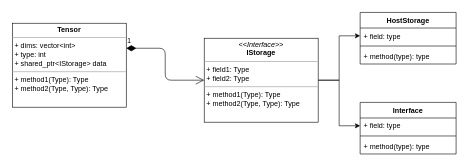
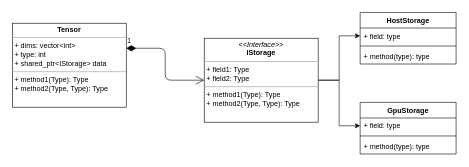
  <mxCell id="0" />
  <mxCell id="1" parent="0" />
  <mxCell id="2" value="&lt;p style=&quot;margin: 0px ; margin-top: 4px ; text-align: center&quot;&gt;&lt;b&gt;Tensor&lt;/b&gt;&lt;/p&gt;&lt;hr size=&quot;1&quot;&gt;&lt;p style=&quot;margin: 0px ; margin-left: 4px&quot;&gt;+ dims: vector&amp;lt;int&amp;gt;&lt;br&gt;+ type: int&lt;/p&gt;&lt;p style=&quot;margin: 0px ; margin-left: 4px&quot;&gt;+ shared_ptr&amp;lt;IStorage&amp;gt; data&lt;/p&gt;&lt;hr size=&quot;1&quot;&gt;&lt;p style=&quot;margin: 0px ; margin-left: 4px&quot;&gt;+ method1(Type): Type&lt;br&gt;+ method2(Type, Type): Type&lt;/p&gt;" style="verticalAlign=top;align=left;overflow=fill;fontSize=12;fontFamily=Helvetica;html=1;rounded=0;shadow=0;comic=0;labelBackgroundColor=none;strokeWidth=1" parent="1" vertex="1"><mxGeometry x="20" y="38" width="190" height="140" as="geometry" /></mxCell>
  <mxCell id="3" style="edgeStyle=orthogonalEdgeStyle;rounded=0;orthogonalLoop=1;jettySize=auto;html=1;exitX=1;exitY=0.5;exitDx=0;exitDy=0;entryX=0;entryY=0.5;entryDx=0;entryDy=0;" edge="1" parent="1" source="5" target="8"><mxGeometry relative="1" as="geometry" /></mxCell>
  <mxCell id="4" style="edgeStyle=orthogonalEdgeStyle;rounded=0;orthogonalLoop=1;jettySize=auto;html=1;entryX=0;entryY=0.5;entryDx=0;entryDy=0;" edge="1" parent="1" source="5" target="12"><mxGeometry relative="1" as="geometry" /></mxCell>
  <mxCell id="5" value="&lt;p style=&quot;margin: 0px ; margin-top: 4px ; text-align: center&quot;&gt;&lt;i&gt;&amp;lt;&amp;lt;Interface&amp;gt;&amp;gt;&lt;/i&gt;&lt;br&gt;&lt;b&gt;IStorage&lt;/b&gt;&lt;/p&gt;&lt;hr size=&quot;1&quot;&gt;&lt;p style=&quot;margin: 0px ; margin-left: 4px&quot;&gt;+ field1: Type&lt;br&gt;+ field2: Type&lt;/p&gt;&lt;hr size=&quot;1&quot;&gt;&lt;p style=&quot;margin: 0px ; margin-left: 4px&quot;&gt;+ method1(Type): Type&lt;br&gt;+ method2(Type, Type): Type&lt;/p&gt;" style="verticalAlign=top;align=left;overflow=fill;fontSize=12;fontFamily=Helvetica;html=1;rounded=0;shadow=0;comic=0;labelBackgroundColor=none;strokeWidth=1" vertex="1" parent="1"><mxGeometry x="340" y="63" width="190" height="140" as="geometry" /></mxCell>
  <mxCell id="6" value="1" style="endArrow=open;html=1;endSize=12;startArrow=diamondThin;startSize=14;startFill=1;edgeStyle=orthogonalEdgeStyle;align=left;verticalAlign=bottom;entryX=0;entryY=0.5;entryDx=0;entryDy=0;exitX=1;exitY=0.298;exitDx=0;exitDy=0;exitPerimeter=0;" edge="1" parent="1" source="2" target="5"><mxGeometry x="-1" y="3" relative="1" as="geometry"><mxPoint x="230" y="318" as="sourcePoint" /><mxPoint x="390" y="318" as="targetPoint" /></mxGeometry></mxCell>
  <mxCell id="7" value="HostStorage&#10;" style="swimlane;fontStyle=1;align=center;verticalAlign=top;childLayout=stackLayout;horizontal=1;startSize=26;horizontalStack=0;resizeParent=1;resizeParentMax=0;resizeLast=0;collapsible=1;marginBottom=0;" vertex="1" parent="1"><mxGeometry x="600" y="20" width="160" height="86" as="geometry" /></mxCell>
  <mxCell id="8" value="+ field: type" style="text;strokeColor=none;fillColor=none;align=left;verticalAlign=top;spacingLeft=4;spacingRight=4;overflow=hidden;rotatable=0;points=[[0,0.5],[1,0.5]];portConstraint=eastwest;" vertex="1" parent="7"><mxGeometry y="26" width="160" height="26" as="geometry" /></mxCell>
  <mxCell id="9" value="" style="line;strokeWidth=1;fillColor=none;align=left;verticalAlign=middle;spacingTop=-1;spacingLeft=3;spacingRight=3;rotatable=0;labelPosition=right;points=[];portConstraint=eastwest;" vertex="1" parent="7"><mxGeometry y="52" width="160" height="8" as="geometry" /></mxCell>
  <mxCell id="10" value="+ method(type): type" style="text;strokeColor=none;fillColor=none;align=left;verticalAlign=top;spacingLeft=4;spacingRight=4;overflow=hidden;rotatable=0;points=[[0,0.5],[1,0.5]];portConstraint=eastwest;" vertex="1" parent="7"><mxGeometry y="60" width="160" height="26" as="geometry" /></mxCell>
- <mxCell id="11" value="Interface" style="swimlane;fontStyle=1;align=center;verticalAlign=top;childLayout=stackLayout;horizontal=1;startSize=26;horizontalStack=0;resizeParent=1;resizeParentMax=0;resizeLast=0;collapsible=1;marginBottom=0;" vertex="1" parent="1"><mxGeometry x="600" y="170" width="160" height="86" as="geometry" /></mxCell>
+ <mxCell id="11" value="GpuStorage" style="swimlane;fontStyle=1;align=center;verticalAlign=top;childLayout=stackLayout;horizontal=1;startSize=26;horizontalStack=0;resizeParent=1;resizeParentMax=0;resizeLast=0;collapsible=1;marginBottom=0;" vertex="1" parent="1"><mxGeometry x="600" y="170" width="160" height="86" as="geometry" /></mxCell>
  <mxCell id="12" value="+ field: type" style="text;strokeColor=none;fillColor=none;align=left;verticalAlign=top;spacingLeft=4;spacingRight=4;overflow=hidden;rotatable=0;points=[[0,0.5],[1,0.5]];portConstraint=eastwest;" vertex="1" parent="11"><mxGeometry y="26" width="160" height="26" as="geometry" /></mxCell>
  <mxCell id="13" value="" style="line;strokeWidth=1;fillColor=none;align=left;verticalAlign=middle;spacingTop=-1;spacingLeft=3;spacingRight=3;rotatable=0;labelPosition=right;points=[];portConstraint=eastwest;" vertex="1" parent="11"><mxGeometry y="52" width="160" height="8" as="geometry" /></mxCell>
  <mxCell id="14" value="+ method(type): type" style="text;strokeColor=none;fillColor=none;align=left;verticalAlign=top;spacingLeft=4;spacingRight=4;overflow=hidden;rotatable=0;points=[[0,0.5],[1,0.5]];portConstraint=eastwest;" vertex="1" parent="11"><mxGeometry y="60" width="160" height="26" as="geometry" /></mxCell>
